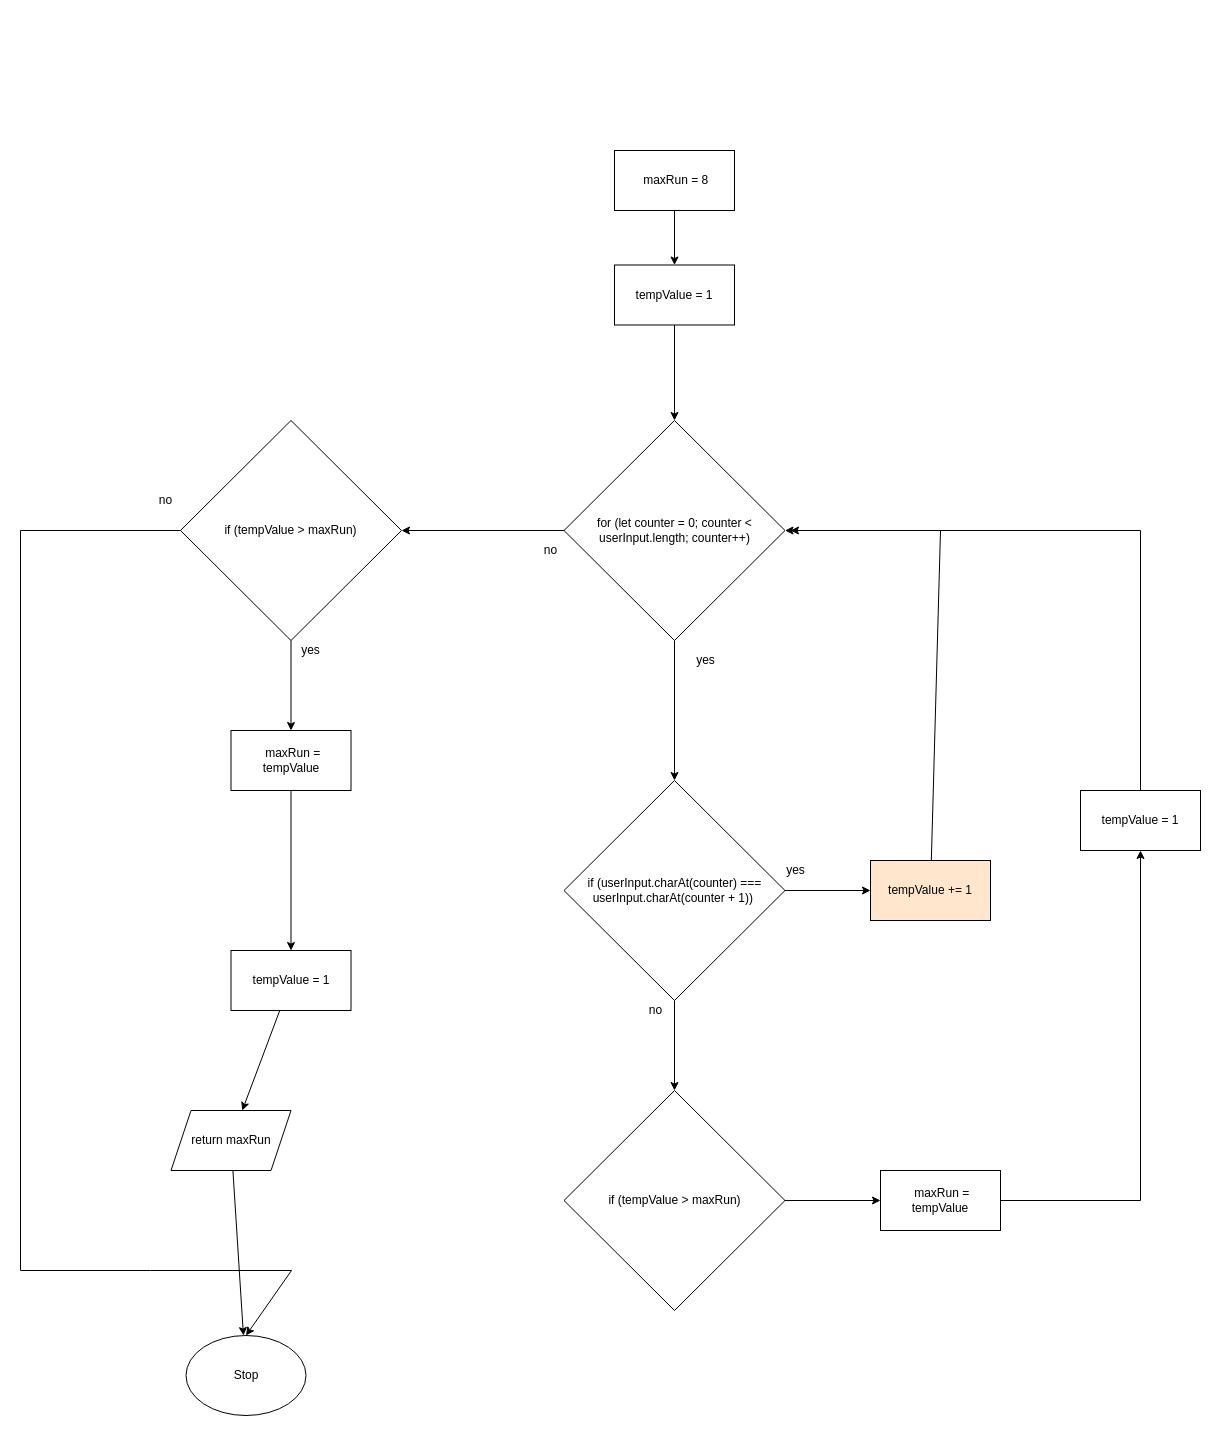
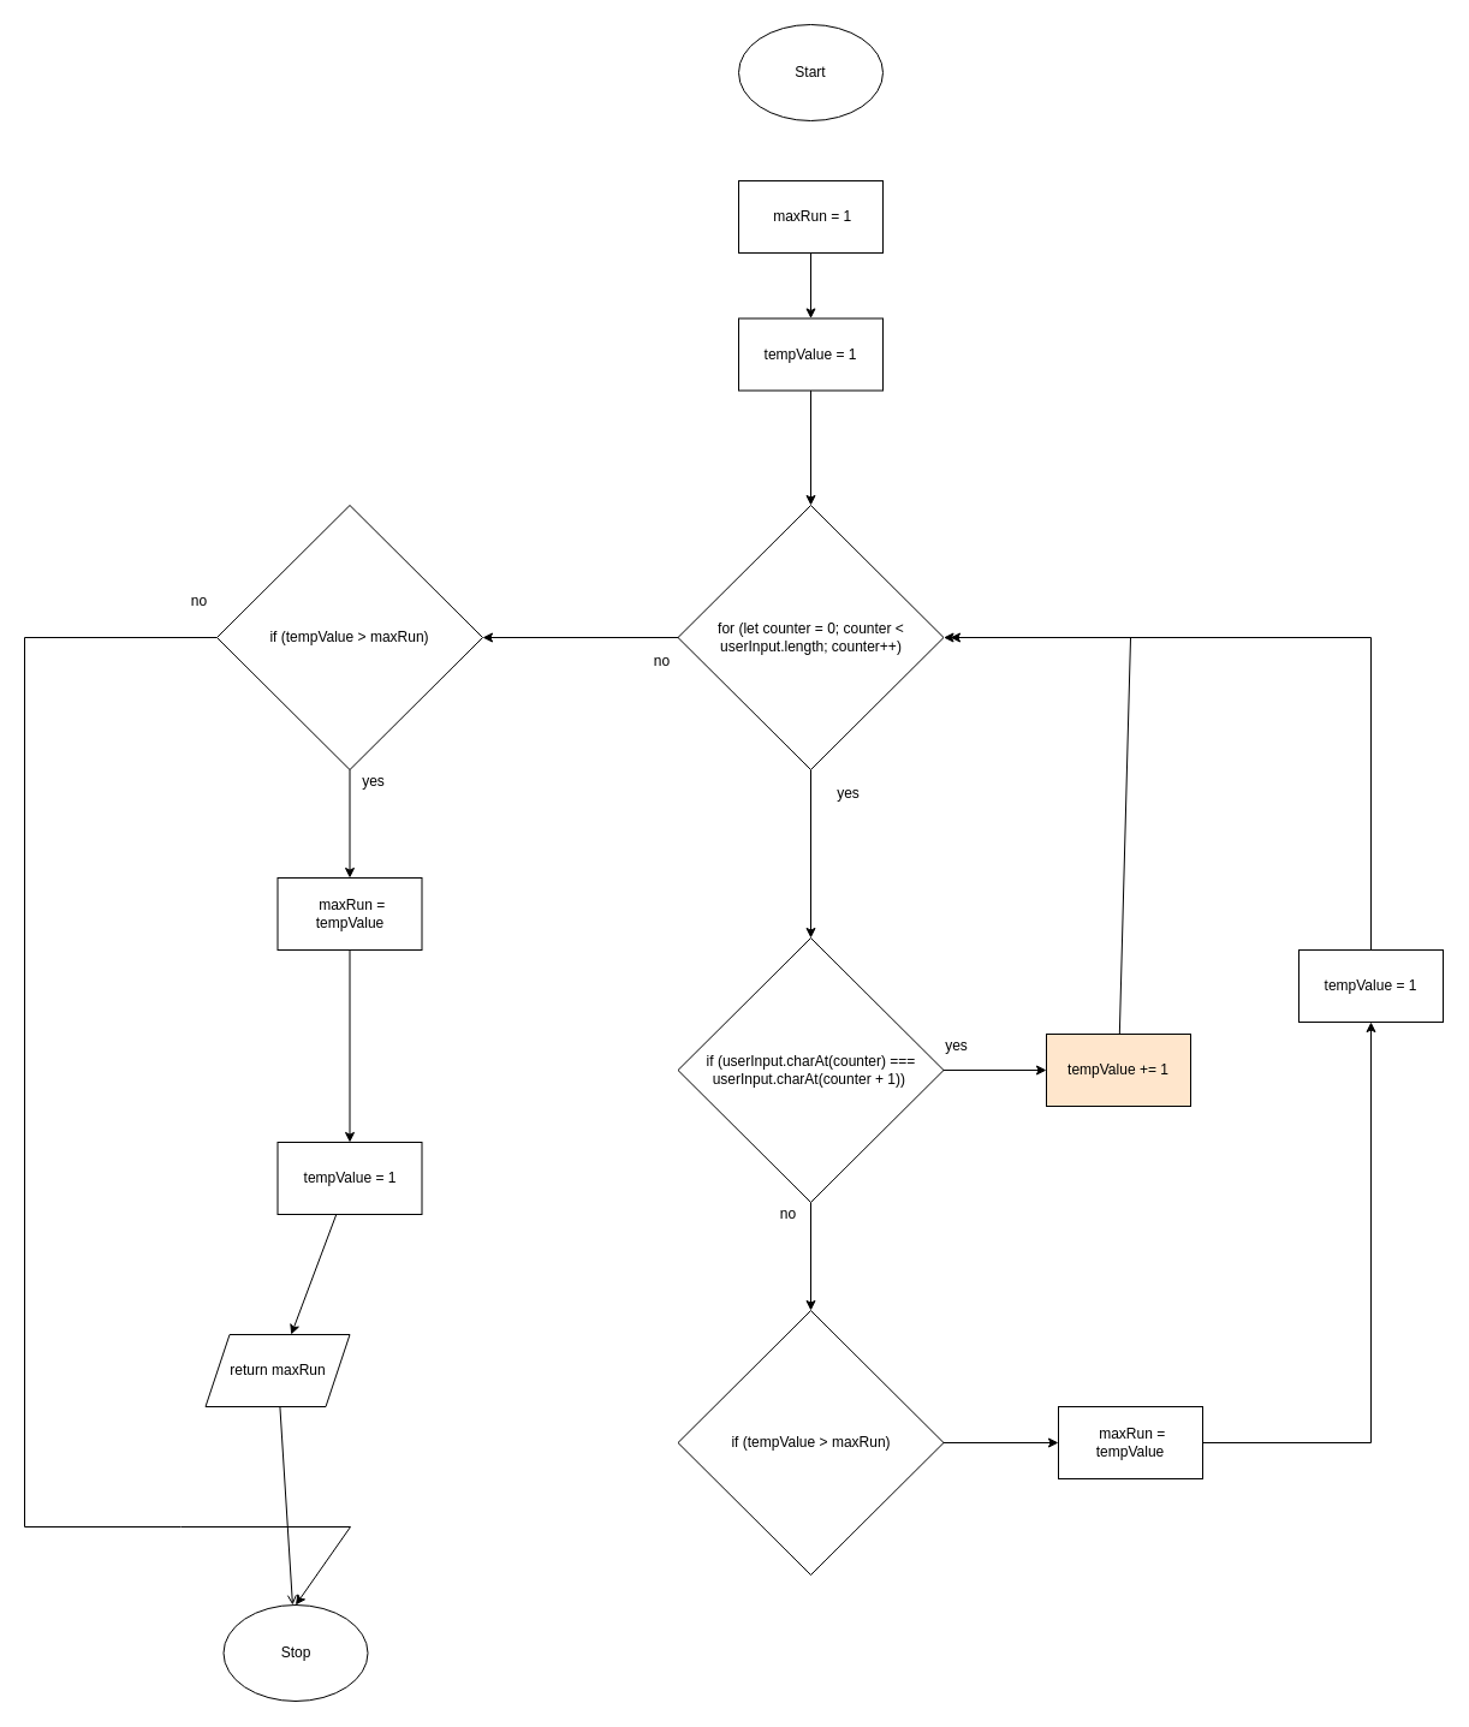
  <mxCell id="0" />
  <mxCell id="1" parent="0" />
+ <mxCell id="2" value="Start" style="ellipse;whiteSpace=wrap;html=1;" vertex="1" parent="1"><mxGeometry x="614" y="20" width="120" height="80" as="geometry" /></mxCell>
  <mxCell id="3" value="" style="edgeStyle=none;html=1;" edge="1" parent="1" source="4" target="11"><mxGeometry relative="1" as="geometry" /></mxCell>
  <mxCell id="4" value="tempValue = 1" style="rounded=0;whiteSpace=wrap;html=1;" vertex="1" parent="1"><mxGeometry x="614" y="264.5" width="120" height="60" as="geometry" /></mxCell>
  <mxCell id="5" value="" style="edgeStyle=none;html=1;" edge="1" parent="1" source="6" target="4"><mxGeometry relative="1" as="geometry" /></mxCell>
- <mxCell id="6" value="&lt;div&gt;&amp;nbsp;maxRun = 8&lt;/div&gt;" style="rounded=0;whiteSpace=wrap;html=1;" vertex="1" parent="1"><mxGeometry x="614" y="150" width="120" height="60" as="geometry" /></mxCell>
+ <mxCell id="6" value="&lt;div&gt;&amp;nbsp;maxRun = 1&lt;/div&gt;" style="rounded=0;whiteSpace=wrap;html=1;" vertex="1" parent="1"><mxGeometry x="614" y="150" width="120" height="60" as="geometry" /></mxCell>
  <mxCell id="7" style="edgeStyle=none;rounded=0;html=1;entryX=0;entryY=0.5;entryDx=0;entryDy=0;" edge="1" parent="1" source="8" target="18"><mxGeometry relative="1" as="geometry" /></mxCell>
  <mxCell id="8" value="if (tempValue &amp;gt; maxRun)" style="rhombus;whiteSpace=wrap;html=1;" vertex="1" parent="1"><mxGeometry x="563.5" y="1090" width="221" height="220" as="geometry" /></mxCell>
  <mxCell id="9" style="edgeStyle=none;html=1;entryX=0.5;entryY=0;entryDx=0;entryDy=0;" edge="1" parent="1" source="11" target="14"><mxGeometry relative="1" as="geometry" /></mxCell>
  <mxCell id="10" style="edgeStyle=none;html=1;entryX=1;entryY=0.5;entryDx=0;entryDy=0;" edge="1" parent="1" source="11" target="23"><mxGeometry relative="1" as="geometry" /></mxCell>
  <mxCell id="11" value="for (let counter = 0; counter &amp;lt; userInput.length; counter++)" style="rhombus;whiteSpace=wrap;html=1;" vertex="1" parent="1"><mxGeometry x="563.5" y="420" width="221" height="220" as="geometry" /></mxCell>
  <mxCell id="12" value="" style="edgeStyle=none;html=1;" edge="1" parent="1" source="14" target="8"><mxGeometry relative="1" as="geometry" /></mxCell>
  <mxCell id="13" style="edgeStyle=none;rounded=0;html=1;entryX=0;entryY=0.5;entryDx=0;entryDy=0;" edge="1" parent="1" source="14" target="16"><mxGeometry relative="1" as="geometry" /></mxCell>
  <mxCell id="14" value="if (userInput.charAt(counter) === userInput.charAt(counter + 1))&amp;nbsp;" style="rhombus;whiteSpace=wrap;html=1;" vertex="1" parent="1"><mxGeometry x="563.5" y="780" width="221" height="220" as="geometry" /></mxCell>
  <mxCell id="15" style="edgeStyle=none;rounded=0;html=1;" edge="1" parent="1" source="16"><mxGeometry relative="1" as="geometry"><mxPoint x="790" y="530" as="targetPoint" /><Array as="points"><mxPoint x="940" y="530" /></Array></mxGeometry></mxCell>
  <mxCell id="16" value="&lt;div&gt;tempValue += 1&lt;/div&gt;" style="rounded=0;whiteSpace=wrap;html=1;fillColor=#ffe6cc;" vertex="1" parent="1"><mxGeometry x="870" y="860" width="120" height="60" as="geometry" /></mxCell>
  <mxCell id="17" style="edgeStyle=none;rounded=0;html=1;entryX=0.5;entryY=1;entryDx=0;entryDy=0;" edge="1" parent="1" source="18" target="20"><mxGeometry relative="1" as="geometry"><Array as="points"><mxPoint x="1140" y="1200" /></Array></mxGeometry></mxCell>
  <mxCell id="18" value="&amp;nbsp;maxRun = tempValue" style="rounded=0;whiteSpace=wrap;html=1;" vertex="1" parent="1"><mxGeometry x="880" y="1170" width="120" height="60" as="geometry" /></mxCell>
  <mxCell id="19" style="edgeStyle=none;rounded=0;html=1;entryX=1;entryY=0.5;entryDx=0;entryDy=0;" edge="1" parent="1" source="20" target="11"><mxGeometry relative="1" as="geometry"><Array as="points"><mxPoint x="1140" y="530" /></Array></mxGeometry></mxCell>
  <mxCell id="20" value="&lt;span&gt;tempValue = 1&lt;/span&gt;" style="rounded=0;whiteSpace=wrap;html=1;" vertex="1" parent="1"><mxGeometry x="1080" y="790" width="120" height="60" as="geometry" /></mxCell>
  <mxCell id="21" style="edgeStyle=none;html=1;entryX=0.5;entryY=0;entryDx=0;entryDy=0;" edge="1" parent="1" source="23" target="27"><mxGeometry relative="1" as="geometry" /></mxCell>
  <mxCell id="22" style="edgeStyle=none;html=1;entryX=0.5;entryY=0;entryDx=0;entryDy=0;rounded=0;" edge="1" parent="1" source="23" target="30"><mxGeometry relative="1" as="geometry"><Array as="points"><mxPoint x="20" y="530" /><mxPoint x="20" y="1270" /><mxPoint x="150" y="1270" /><mxPoint x="291" y="1270" /></Array></mxGeometry></mxCell>
  <mxCell id="23" value="if (tempValue &amp;gt; maxRun)" style="rhombus;whiteSpace=wrap;html=1;" vertex="1" parent="1"><mxGeometry x="180" y="420" width="221" height="220" as="geometry" /></mxCell>
  <mxCell id="24" style="edgeStyle=none;html=1;" edge="1" parent="1" source="25" target="29"><mxGeometry relative="1" as="geometry" /></mxCell>
  <mxCell id="25" value="tempValue = 1" style="rounded=0;whiteSpace=wrap;html=1;" vertex="1" parent="1"><mxGeometry x="230.5" y="950" width="120" height="60" as="geometry" /></mxCell>
  <mxCell id="26" style="edgeStyle=none;html=1;entryX=0.5;entryY=0;entryDx=0;entryDy=0;" edge="1" parent="1" source="27" target="25"><mxGeometry relative="1" as="geometry" /></mxCell>
  <mxCell id="27" value="&amp;nbsp;maxRun = tempValue" style="rounded=0;whiteSpace=wrap;html=1;" vertex="1" parent="1"><mxGeometry x="230.5" y="730" width="120" height="60" as="geometry" /></mxCell>
- <mxCell id="28" value="" style="edgeStyle=none;html=1;" edge="1" parent="1" source="29" target="30"><mxGeometry relative="1" as="geometry" /></mxCell>
+ <mxCell id="28" value="" style="edgeStyle=none;html=1;endArrow=open;" edge="1" parent="1" source="29" target="30"><mxGeometry relative="1" as="geometry" /></mxCell>
  <mxCell id="29" value="return maxRun" style="shape=parallelogram;perimeter=parallelogramPerimeter;whiteSpace=wrap;html=1;fixedSize=1;" vertex="1" parent="1"><mxGeometry x="170.5" y="1110" width="120" height="60" as="geometry" /></mxCell>
  <mxCell id="30" value="Stop" style="ellipse;whiteSpace=wrap;html=1;" vertex="1" parent="1"><mxGeometry x="185.5" y="1335" width="120" height="80" as="geometry" /></mxCell>
  <mxCell id="31" value="no" style="text;html=1;align=center;verticalAlign=middle;resizable=0;points=[];autosize=1;strokeColor=none;fillColor=none;" vertex="1" parent="1"><mxGeometry x="535" y="540" width="30" height="20" as="geometry" /></mxCell>
  <mxCell id="32" value="yes" style="text;html=1;align=center;verticalAlign=middle;resizable=0;points=[];autosize=1;strokeColor=none;fillColor=none;" vertex="1" parent="1"><mxGeometry x="295" y="640" width="30" height="20" as="geometry" /></mxCell>
  <mxCell id="33" value="yes" style="text;html=1;align=center;verticalAlign=middle;resizable=0;points=[];autosize=1;strokeColor=none;fillColor=none;" vertex="1" parent="1"><mxGeometry x="690" y="650" width="30" height="20" as="geometry" /></mxCell>
  <mxCell id="34" value="yes" style="text;html=1;align=center;verticalAlign=middle;resizable=0;points=[];autosize=1;strokeColor=none;fillColor=none;" vertex="1" parent="1"><mxGeometry x="780" y="860" width="30" height="20" as="geometry" /></mxCell>
  <mxCell id="35" value="no" style="text;html=1;align=center;verticalAlign=middle;resizable=0;points=[];autosize=1;strokeColor=none;fillColor=none;" vertex="1" parent="1"><mxGeometry x="150" y="490" width="30" height="20" as="geometry" /></mxCell>
  <mxCell id="36" value="no" style="text;html=1;align=center;verticalAlign=middle;resizable=0;points=[];autosize=1;strokeColor=none;fillColor=none;" vertex="1" parent="1"><mxGeometry x="640" y="1000" width="30" height="20" as="geometry" /></mxCell>
